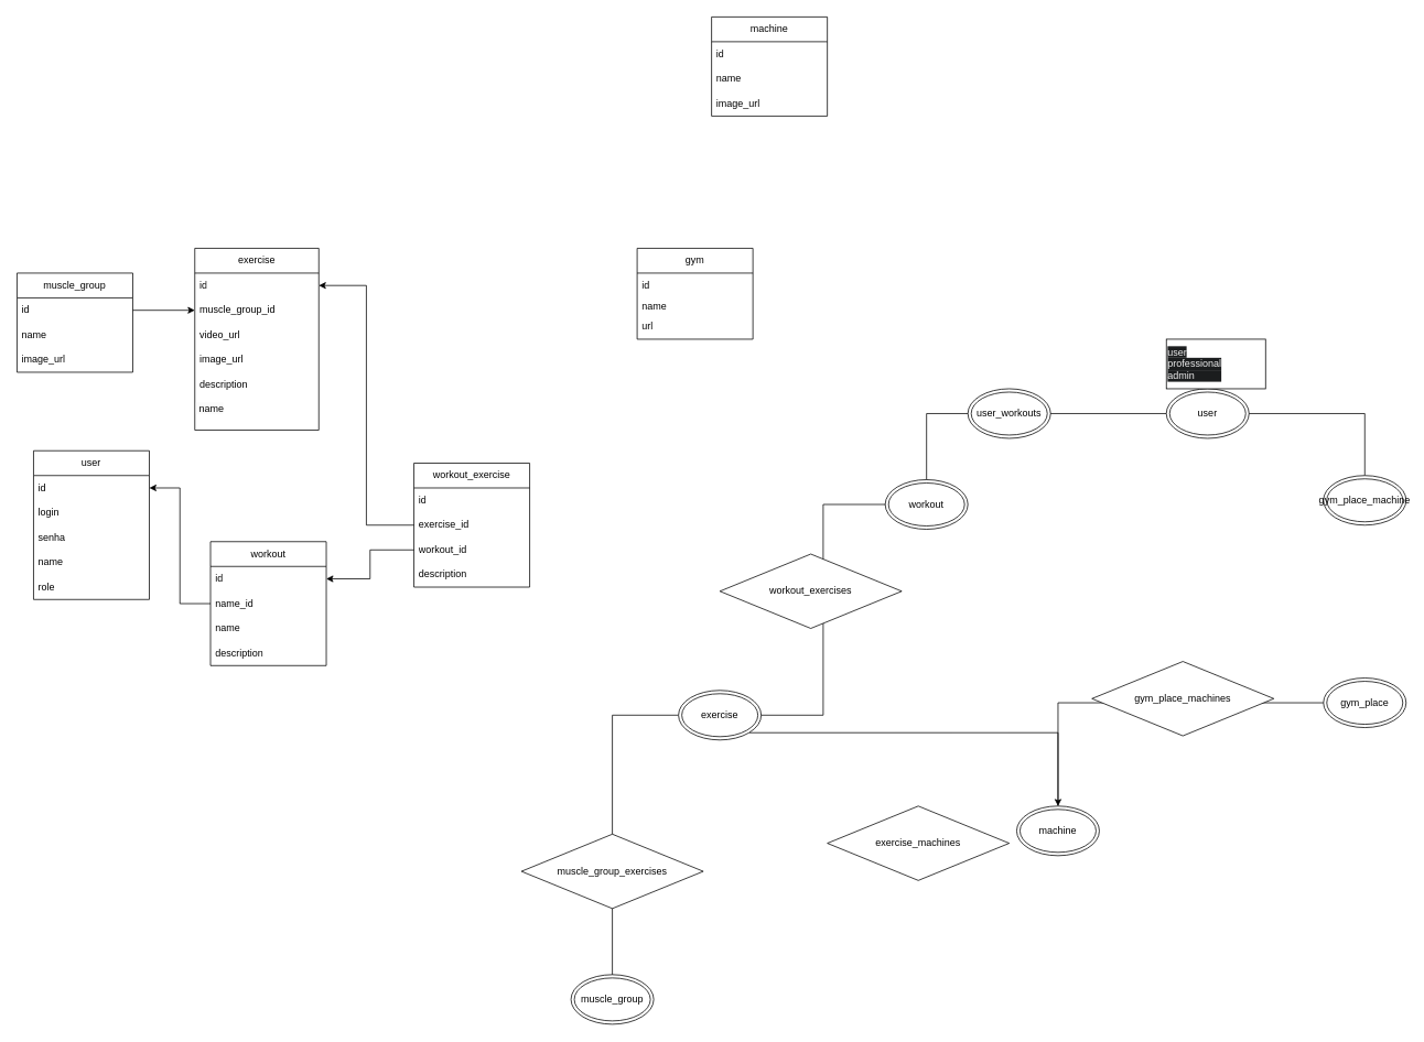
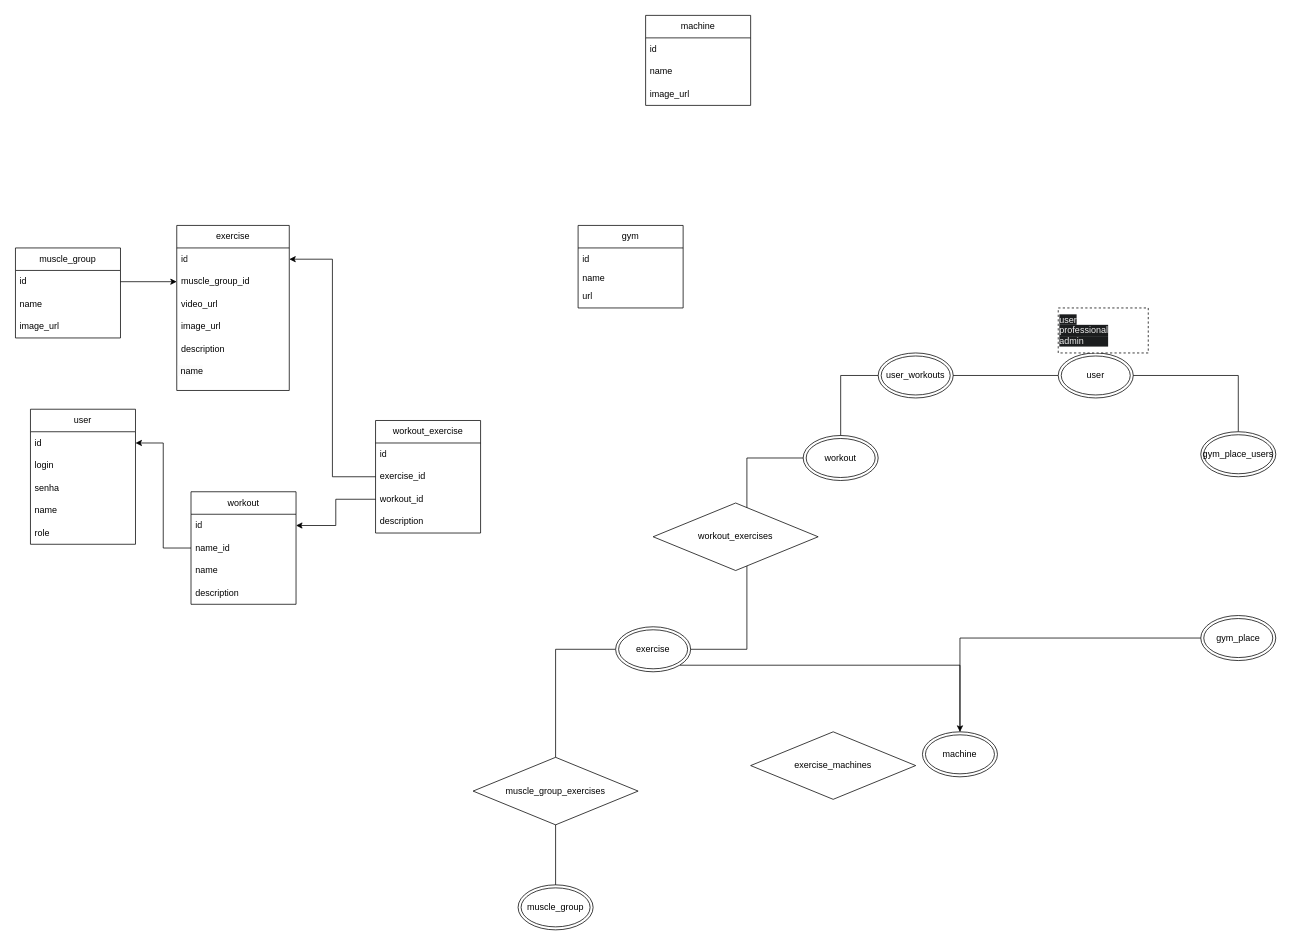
  <mxCell id="0" />
  <mxCell id="1" parent="0" />
  <mxCell id="2" value="exercise" style="swimlane;fontStyle=0;childLayout=stackLayout;horizontal=1;startSize=30;horizontalStack=0;resizeParent=1;resizeParentMax=0;resizeLast=0;collapsible=1;marginBottom=0;whiteSpace=wrap;html=1;" parent="1" vertex="1"><mxGeometry x="235" y="300" width="150" height="220" as="geometry" /></mxCell>
  <mxCell id="3" value="id" style="text;strokeColor=none;fillColor=none;align=left;verticalAlign=middle;spacingLeft=4;spacingRight=4;overflow=hidden;points=[[0,0.5],[1,0.5]];portConstraint=eastwest;rotatable=0;whiteSpace=wrap;html=1;" parent="2" vertex="1"><mxGeometry y="30" width="150" height="30" as="geometry" /></mxCell>
  <mxCell id="4" value="muscle_group_id" style="text;strokeColor=none;fillColor=none;align=left;verticalAlign=middle;spacingLeft=4;spacingRight=4;overflow=hidden;points=[[0,0.5],[1,0.5]];portConstraint=eastwest;rotatable=0;whiteSpace=wrap;html=1;" parent="2" vertex="1"><mxGeometry y="60" width="150" height="30" as="geometry" /></mxCell>
  <mxCell id="5" value="video_url&lt;br&gt;" style="text;strokeColor=none;fillColor=none;align=left;verticalAlign=middle;spacingLeft=4;spacingRight=4;overflow=hidden;points=[[0,0.5],[1,0.5]];portConstraint=eastwest;rotatable=0;whiteSpace=wrap;html=1;" parent="2" vertex="1"><mxGeometry y="90" width="150" height="30" as="geometry" /></mxCell>
  <mxCell id="6" value="image_url" style="text;strokeColor=none;fillColor=none;align=left;verticalAlign=middle;spacingLeft=4;spacingRight=4;overflow=hidden;points=[[0,0.5],[1,0.5]];portConstraint=eastwest;rotatable=0;whiteSpace=wrap;html=1;" parent="2" vertex="1"><mxGeometry y="120" width="150" height="30" as="geometry" /></mxCell>
  <mxCell id="7" value="description" style="text;strokeColor=none;fillColor=none;align=left;verticalAlign=middle;spacingLeft=4;spacingRight=4;overflow=hidden;points=[[0,0.5],[1,0.5]];portConstraint=eastwest;rotatable=0;whiteSpace=wrap;html=1;" parent="2" vertex="1"><mxGeometry y="150" width="150" height="30" as="geometry" /></mxCell>
  <mxCell id="8" value="&lt;span style=&quot;color: rgb(0, 0, 0); font-family: Helvetica; font-size: 12px; font-style: normal; font-variant-ligatures: normal; font-variant-caps: normal; font-weight: 400; letter-spacing: normal; orphans: 2; text-align: left; text-indent: 0px; text-transform: none; widows: 2; word-spacing: 0px; -webkit-text-stroke-width: 0px; background-color: rgb(251, 251, 251); text-decoration-thickness: initial; text-decoration-style: initial; text-decoration-color: initial; float: none; display: inline !important;&quot;&gt;&amp;nbsp;name&lt;/span&gt;" style="text;whiteSpace=wrap;html=1;" parent="2" vertex="1"><mxGeometry y="180" width="150" height="40" as="geometry" /></mxCell>
  <mxCell id="9" value="workout_exercise" style="swimlane;fontStyle=0;childLayout=stackLayout;horizontal=1;startSize=30;horizontalStack=0;resizeParent=1;resizeParentMax=0;resizeLast=0;collapsible=1;marginBottom=0;whiteSpace=wrap;html=1;" parent="1" vertex="1"><mxGeometry x="500" y="560" width="140" height="150" as="geometry" /></mxCell>
  <mxCell id="10" value="id" style="text;strokeColor=none;fillColor=none;align=left;verticalAlign=middle;spacingLeft=4;spacingRight=4;overflow=hidden;points=[[0,0.5],[1,0.5]];portConstraint=eastwest;rotatable=0;whiteSpace=wrap;html=1;" parent="9" vertex="1"><mxGeometry y="30" width="140" height="30" as="geometry" /></mxCell>
  <mxCell id="11" value="exercise_id" style="text;strokeColor=none;fillColor=none;align=left;verticalAlign=middle;spacingLeft=4;spacingRight=4;overflow=hidden;points=[[0,0.5],[1,0.5]];portConstraint=eastwest;rotatable=0;whiteSpace=wrap;html=1;" parent="9" vertex="1"><mxGeometry y="60" width="140" height="30" as="geometry" /></mxCell>
  <mxCell id="12" value="workout_id" style="text;strokeColor=none;fillColor=none;align=left;verticalAlign=middle;spacingLeft=4;spacingRight=4;overflow=hidden;points=[[0,0.5],[1,0.5]];portConstraint=eastwest;rotatable=0;whiteSpace=wrap;html=1;" parent="9" vertex="1"><mxGeometry y="90" width="140" height="30" as="geometry" /></mxCell>
  <mxCell id="13" value="description" style="text;strokeColor=none;fillColor=none;align=left;verticalAlign=middle;spacingLeft=4;spacingRight=4;overflow=hidden;points=[[0,0.5],[1,0.5]];portConstraint=eastwest;rotatable=0;whiteSpace=wrap;html=1;" parent="9" vertex="1"><mxGeometry y="120" width="140" height="30" as="geometry" /></mxCell>
  <mxCell id="14" value="muscle_group" style="swimlane;fontStyle=0;childLayout=stackLayout;horizontal=1;startSize=30;horizontalStack=0;resizeParent=1;resizeParentMax=0;resizeLast=0;collapsible=1;marginBottom=0;whiteSpace=wrap;html=1;" parent="1" vertex="1"><mxGeometry x="20" y="330" width="140" height="120" as="geometry" /></mxCell>
  <mxCell id="15" value="id" style="text;strokeColor=none;fillColor=none;align=left;verticalAlign=middle;spacingLeft=4;spacingRight=4;overflow=hidden;points=[[0,0.5],[1,0.5]];portConstraint=eastwest;rotatable=0;whiteSpace=wrap;html=1;" parent="14" vertex="1"><mxGeometry y="30" width="140" height="30" as="geometry" /></mxCell>
  <mxCell id="16" value="name" style="text;strokeColor=none;fillColor=none;align=left;verticalAlign=middle;spacingLeft=4;spacingRight=4;overflow=hidden;points=[[0,0.5],[1,0.5]];portConstraint=eastwest;rotatable=0;whiteSpace=wrap;html=1;" parent="14" vertex="1"><mxGeometry y="60" width="140" height="30" as="geometry" /></mxCell>
  <mxCell id="17" value="image_url" style="text;strokeColor=none;fillColor=none;align=left;verticalAlign=middle;spacingLeft=4;spacingRight=4;overflow=hidden;points=[[0,0.5],[1,0.5]];portConstraint=eastwest;rotatable=0;whiteSpace=wrap;html=1;" parent="14" vertex="1"><mxGeometry y="90" width="140" height="30" as="geometry" /></mxCell>
  <mxCell id="18" value="user" style="swimlane;fontStyle=0;childLayout=stackLayout;horizontal=1;startSize=30;horizontalStack=0;resizeParent=1;resizeParentMax=0;resizeLast=0;collapsible=1;marginBottom=0;whiteSpace=wrap;html=1;" parent="1" vertex="1"><mxGeometry x="40" y="545" width="140" height="180" as="geometry" /></mxCell>
  <mxCell id="19" value="id" style="text;strokeColor=none;fillColor=none;align=left;verticalAlign=middle;spacingLeft=4;spacingRight=4;overflow=hidden;points=[[0,0.5],[1,0.5]];portConstraint=eastwest;rotatable=0;whiteSpace=wrap;html=1;" parent="18" vertex="1"><mxGeometry y="30" width="140" height="30" as="geometry" /></mxCell>
  <mxCell id="20" value="login" style="text;strokeColor=none;fillColor=none;align=left;verticalAlign=middle;spacingLeft=4;spacingRight=4;overflow=hidden;points=[[0,0.5],[1,0.5]];portConstraint=eastwest;rotatable=0;whiteSpace=wrap;html=1;" parent="18" vertex="1"><mxGeometry y="60" width="140" height="30" as="geometry" /></mxCell>
  <mxCell id="21" value="senha" style="text;strokeColor=none;fillColor=none;align=left;verticalAlign=middle;spacingLeft=4;spacingRight=4;overflow=hidden;points=[[0,0.5],[1,0.5]];portConstraint=eastwest;rotatable=0;whiteSpace=wrap;html=1;" parent="18" vertex="1"><mxGeometry y="90" width="140" height="30" as="geometry" /></mxCell>
  <mxCell id="22" value="name" style="text;strokeColor=none;fillColor=none;align=left;verticalAlign=middle;spacingLeft=4;spacingRight=4;overflow=hidden;points=[[0,0.5],[1,0.5]];portConstraint=eastwest;rotatable=0;whiteSpace=wrap;html=1;" parent="18" vertex="1"><mxGeometry y="120" width="140" height="30" as="geometry" /></mxCell>
  <mxCell id="23" value="role" style="text;strokeColor=none;fillColor=none;align=left;verticalAlign=middle;spacingLeft=4;spacingRight=4;overflow=hidden;points=[[0,0.5],[1,0.5]];portConstraint=eastwest;rotatable=0;whiteSpace=wrap;html=1;" parent="18" vertex="1"><mxGeometry y="150" width="140" height="30" as="geometry" /></mxCell>
  <mxCell id="24" style="edgeStyle=orthogonalEdgeStyle;rounded=0;orthogonalLoop=1;jettySize=auto;html=1;" parent="1" source="15" target="4" edge="1"><mxGeometry relative="1" as="geometry" /></mxCell>
  <mxCell id="25" style="edgeStyle=orthogonalEdgeStyle;rounded=0;orthogonalLoop=1;jettySize=auto;html=1;entryX=0;entryY=0.5;entryDx=0;entryDy=0;" parent="1" edge="1"><mxGeometry relative="1" as="geometry"><mxPoint x="90" y="605" as="sourcePoint" /></mxGeometry></mxCell>
  <mxCell id="26" value="workout" style="swimlane;fontStyle=0;childLayout=stackLayout;horizontal=1;startSize=30;horizontalStack=0;resizeParent=1;resizeParentMax=0;resizeLast=0;collapsible=1;marginBottom=0;whiteSpace=wrap;html=1;" parent="1" vertex="1"><mxGeometry x="254" y="655" width="140" height="150" as="geometry" /></mxCell>
  <mxCell id="27" value="id" style="text;strokeColor=none;fillColor=none;align=left;verticalAlign=middle;spacingLeft=4;spacingRight=4;overflow=hidden;points=[[0,0.5],[1,0.5]];portConstraint=eastwest;rotatable=0;whiteSpace=wrap;html=1;" parent="26" vertex="1"><mxGeometry y="30" width="140" height="30" as="geometry" /></mxCell>
  <mxCell id="28" value="name_id" style="text;strokeColor=none;fillColor=none;align=left;verticalAlign=middle;spacingLeft=4;spacingRight=4;overflow=hidden;points=[[0,0.5],[1,0.5]];portConstraint=eastwest;rotatable=0;whiteSpace=wrap;html=1;" parent="26" vertex="1"><mxGeometry y="60" width="140" height="30" as="geometry" /></mxCell>
  <mxCell id="29" value="name" style="text;strokeColor=none;fillColor=none;align=left;verticalAlign=middle;spacingLeft=4;spacingRight=4;overflow=hidden;points=[[0,0.5],[1,0.5]];portConstraint=eastwest;rotatable=0;whiteSpace=wrap;html=1;" parent="26" vertex="1"><mxGeometry y="90" width="140" height="30" as="geometry" /></mxCell>
  <mxCell id="30" value="description" style="text;strokeColor=none;fillColor=none;align=left;verticalAlign=middle;spacingLeft=4;spacingRight=4;overflow=hidden;points=[[0,0.5],[1,0.5]];portConstraint=eastwest;rotatable=0;whiteSpace=wrap;html=1;" parent="26" vertex="1"><mxGeometry y="120" width="140" height="30" as="geometry" /></mxCell>
  <mxCell id="31" style="edgeStyle=orthogonalEdgeStyle;rounded=0;orthogonalLoop=1;jettySize=auto;html=1;entryX=1;entryY=0.5;entryDx=0;entryDy=0;" parent="1" source="28" target="19" edge="1"><mxGeometry relative="1" as="geometry" /></mxCell>
  <mxCell id="32" style="edgeStyle=orthogonalEdgeStyle;rounded=0;orthogonalLoop=1;jettySize=auto;html=1;entryX=1;entryY=0.5;entryDx=0;entryDy=0;" parent="1" source="11" target="3" edge="1"><mxGeometry relative="1" as="geometry" /></mxCell>
  <mxCell id="33" style="edgeStyle=orthogonalEdgeStyle;rounded=0;orthogonalLoop=1;jettySize=auto;html=1;" parent="1" source="12" target="27" edge="1"><mxGeometry relative="1" as="geometry" /></mxCell>
  <mxCell id="34" value="gym" style="swimlane;fontStyle=0;childLayout=stackLayout;horizontal=1;startSize=30;horizontalStack=0;resizeParent=1;resizeParentMax=0;resizeLast=0;collapsible=1;marginBottom=0;whiteSpace=wrap;html=1;" vertex="1" parent="1"><mxGeometry x="770" y="300" width="140" height="110" as="geometry" /></mxCell>
  <mxCell id="35" value="id" style="text;strokeColor=none;fillColor=none;align=left;verticalAlign=middle;spacingLeft=4;spacingRight=4;overflow=hidden;points=[[0,0.5],[1,0.5]];portConstraint=eastwest;rotatable=0;whiteSpace=wrap;html=1;" vertex="1" parent="34"><mxGeometry y="30" width="140" height="30" as="geometry" /></mxCell>
  <mxCell id="36" value="name" style="text;strokeColor=none;fillColor=none;align=left;verticalAlign=middle;spacingLeft=4;spacingRight=4;overflow=hidden;points=[[0,0.5],[1,0.5]];portConstraint=eastwest;rotatable=0;whiteSpace=wrap;html=1;" vertex="1" parent="34"><mxGeometry y="60" width="140" height="20" as="geometry" /></mxCell>
  <mxCell id="37" value="url" style="text;strokeColor=none;fillColor=none;align=left;verticalAlign=middle;spacingLeft=4;spacingRight=4;overflow=hidden;points=[[0,0.5],[1,0.5]];portConstraint=eastwest;rotatable=0;whiteSpace=wrap;html=1;" vertex="1" parent="34"><mxGeometry y="80" width="140" height="30" as="geometry" /></mxCell>
  <mxCell id="38" value="machine" style="swimlane;fontStyle=0;childLayout=stackLayout;horizontal=1;startSize=30;horizontalStack=0;resizeParent=1;resizeParentMax=0;resizeLast=0;collapsible=1;marginBottom=0;whiteSpace=wrap;html=1;" vertex="1" parent="1"><mxGeometry x="860" y="20" width="140" height="120" as="geometry" /></mxCell>
  <mxCell id="39" value="id" style="text;strokeColor=none;fillColor=none;align=left;verticalAlign=middle;spacingLeft=4;spacingRight=4;overflow=hidden;points=[[0,0.5],[1,0.5]];portConstraint=eastwest;rotatable=0;whiteSpace=wrap;html=1;" vertex="1" parent="38"><mxGeometry y="30" width="140" height="30" as="geometry" /></mxCell>
  <mxCell id="40" value="name" style="text;strokeColor=none;fillColor=none;align=left;verticalAlign=middle;spacingLeft=4;spacingRight=4;overflow=hidden;points=[[0,0.5],[1,0.5]];portConstraint=eastwest;rotatable=0;whiteSpace=wrap;html=1;" vertex="1" parent="38"><mxGeometry y="60" width="140" height="30" as="geometry" /></mxCell>
  <mxCell id="41" value="image_url" style="text;strokeColor=none;fillColor=none;align=left;verticalAlign=middle;spacingLeft=4;spacingRight=4;overflow=hidden;points=[[0,0.5],[1,0.5]];portConstraint=eastwest;rotatable=0;whiteSpace=wrap;html=1;" vertex="1" parent="38"><mxGeometry y="90" width="140" height="30" as="geometry" /></mxCell>
  <mxCell id="42" value="muscle_group" style="ellipse;shape=doubleEllipse;whiteSpace=wrap;html=1;" vertex="1" parent="1"><mxGeometry x="690" y="1179" width="100" height="60" as="geometry" /></mxCell>
  <mxCell id="43" style="edgeStyle=orthogonalEdgeStyle;rounded=0;orthogonalLoop=1;jettySize=auto;html=1;endArrow=none;endFill=0;" edge="1" parent="1" source="45" target="42"><mxGeometry relative="1" as="geometry" /></mxCell>
  <mxCell id="44" style="edgeStyle=orthogonalEdgeStyle;rounded=0;orthogonalLoop=1;jettySize=auto;html=1;exitX=1;exitY=1;exitDx=0;exitDy=0;" edge="1" parent="1" source="45" target="52"><mxGeometry relative="1" as="geometry" /></mxCell>
  <mxCell id="45" value="exercise" style="ellipse;shape=doubleEllipse;whiteSpace=wrap;html=1;" vertex="1" parent="1"><mxGeometry x="820" y="835" width="100" height="60" as="geometry" /></mxCell>
  <mxCell id="46" style="edgeStyle=orthogonalEdgeStyle;rounded=0;orthogonalLoop=1;jettySize=auto;html=1;entryX=1;entryY=0.5;entryDx=0;entryDy=0;endArrow=none;endFill=0;" edge="1" parent="1" source="47" target="45"><mxGeometry relative="1" as="geometry" /></mxCell>
  <mxCell id="47" value="workout" style="ellipse;shape=doubleEllipse;whiteSpace=wrap;html=1;" vertex="1" parent="1"><mxGeometry x="1070" y="580" width="100" height="60" as="geometry" /></mxCell>
  <mxCell id="48" style="edgeStyle=orthogonalEdgeStyle;rounded=0;orthogonalLoop=1;jettySize=auto;html=1;endArrow=none;endFill=0;" edge="1" parent="1" source="49" target="47"><mxGeometry relative="1" as="geometry" /></mxCell>
  <mxCell id="49" value="user" style="ellipse;shape=doubleEllipse;whiteSpace=wrap;html=1;" vertex="1" parent="1"><mxGeometry x="1410" y="470" width="100" height="60" as="geometry" /></mxCell>
  <mxCell id="50" style="edgeStyle=orthogonalEdgeStyle;rounded=0;orthogonalLoop=1;jettySize=auto;html=1;endArrow=none;endFill=0;" edge="1" parent="1" source="51" target="52"><mxGeometry relative="1" as="geometry" /></mxCell>
  <mxCell id="51" value="gym_place" style="ellipse;shape=doubleEllipse;whiteSpace=wrap;html=1;" vertex="1" parent="1"><mxGeometry x="1600" y="820" width="100" height="60" as="geometry" /></mxCell>
  <mxCell id="52" value="machine" style="ellipse;shape=doubleEllipse;whiteSpace=wrap;html=1;" vertex="1" parent="1"><mxGeometry x="1229" y="975" width="100" height="60" as="geometry" /></mxCell>
  <mxCell id="53" value="workout_exercises" style="rhombus;whiteSpace=wrap;html=1;" vertex="1" parent="1"><mxGeometry x="870" y="670" width="220" height="90" as="geometry" /></mxCell>
  <mxCell id="54" value="muscle_group_exercises" style="rhombus;whiteSpace=wrap;html=1;" vertex="1" parent="1"><mxGeometry x="630" y="1009" width="220" height="90" as="geometry" /></mxCell>
  <mxCell id="55" value="exercise_machines" style="rhombus;whiteSpace=wrap;html=1;" vertex="1" parent="1"><mxGeometry x="1000" y="975" width="220" height="90" as="geometry" /></mxCell>
- <mxCell id="56" value="gym_place_machines" style="rhombus;whiteSpace=wrap;html=1;" vertex="1" parent="1"><mxGeometry x="1320" y="800" width="220" height="90" as="geometry" /></mxCell>
  <mxCell id="57" value="" style="edgeStyle=orthogonalEdgeStyle;rounded=0;orthogonalLoop=1;jettySize=auto;html=1;endArrow=none;endFill=0;" edge="1" parent="1" source="49" target="58"><mxGeometry relative="1" as="geometry"><mxPoint x="1510" y="500" as="sourcePoint" /><mxPoint x="1650" y="820" as="targetPoint" /></mxGeometry></mxCell>
- <mxCell id="58" value="gym_place_machine" style="ellipse;shape=doubleEllipse;whiteSpace=wrap;html=1;" vertex="1" parent="1"><mxGeometry x="1600" y="575" width="100" height="60" as="geometry" /></mxCell>
+ <mxCell id="58" value="gym_place_users" style="ellipse;shape=doubleEllipse;whiteSpace=wrap;html=1;" vertex="1" parent="1"><mxGeometry x="1600" y="575" width="100" height="60" as="geometry" /></mxCell>
  <mxCell id="59" value="user_workouts" style="ellipse;shape=doubleEllipse;whiteSpace=wrap;html=1;" vertex="1" parent="1"><mxGeometry x="1170" y="470" width="100" height="60" as="geometry" /></mxCell>
- <mxCell id="60" value="&lt;span style=&quot;color: rgb(240, 240, 240); font-family: Helvetica; font-size: 12px; font-style: normal; font-variant-ligatures: normal; font-variant-caps: normal; font-weight: 400; letter-spacing: normal; orphans: 2; text-indent: 0px; text-transform: none; widows: 2; word-spacing: 0px; -webkit-text-stroke-width: 0px; white-space: normal; background-color: rgb(27, 29, 30); text-decoration-thickness: initial; text-decoration-style: initial; text-decoration-color: initial; float: none; display: inline !important;&quot;&gt;user&lt;/span&gt;&lt;div style=&quot;forced-color-adjust: none; border-color: rgb(0, 0, 0); color: rgb(240, 240, 240); font-family: Helvetica; font-size: 12px; font-style: normal; font-variant-ligatures: normal; font-variant-caps: normal; font-weight: 400; letter-spacing: normal; orphans: 2; text-indent: 0px; text-transform: none; widows: 2; word-spacing: 0px; -webkit-text-stroke-width: 0px; white-space: normal; background-color: rgb(27, 29, 30); text-decoration-thickness: initial; text-decoration-style: initial; text-decoration-color: initial;&quot;&gt;professional&lt;/div&gt;&lt;div style=&quot;forced-color-adjust: none; border-color: rgb(0, 0, 0); color: rgb(240, 240, 240); font-family: Helvetica; font-size: 12px; font-style: normal; font-variant-ligatures: normal; font-variant-caps: normal; font-weight: 400; letter-spacing: normal; orphans: 2; text-indent: 0px; text-transform: none; widows: 2; word-spacing: 0px; -webkit-text-stroke-width: 0px; white-space: normal; background-color: rgb(27, 29, 30); text-decoration-thickness: initial; text-decoration-style: initial; text-decoration-color: initial;&quot;&gt;admin&lt;/div&gt;" style="rounded=0;whiteSpace=wrap;html=1;align=left;" vertex="1" parent="1"><mxGeometry x="1410" y="410" width="120" height="60" as="geometry" /></mxCell>
+ <mxCell id="60" value="&lt;span style=&quot;color: rgb(240, 240, 240); font-family: Helvetica; font-size: 12px; font-style: normal; font-variant-ligatures: normal; font-variant-caps: normal; font-weight: 400; letter-spacing: normal; orphans: 2; text-indent: 0px; text-transform: none; widows: 2; word-spacing: 0px; -webkit-text-stroke-width: 0px; white-space: normal; background-color: rgb(27, 29, 30); text-decoration-thickness: initial; text-decoration-style: initial; text-decoration-color: initial; float: none; display: inline !important;&quot;&gt;user&lt;/span&gt;&lt;div style=&quot;forced-color-adjust: none; border-color: rgb(0, 0, 0); color: rgb(240, 240, 240); font-family: Helvetica; font-size: 12px; font-style: normal; font-variant-ligatures: normal; font-variant-caps: normal; font-weight: 400; letter-spacing: normal; orphans: 2; text-indent: 0px; text-transform: none; widows: 2; word-spacing: 0px; -webkit-text-stroke-width: 0px; white-space: normal; background-color: rgb(27, 29, 30); text-decoration-thickness: initial; text-decoration-style: initial; text-decoration-color: initial;&quot;&gt;professional&lt;/div&gt;&lt;div style=&quot;forced-color-adjust: none; border-color: rgb(0, 0, 0); color: rgb(240, 240, 240); font-family: Helvetica; font-size: 12px; font-style: normal; font-variant-ligatures: normal; font-variant-caps: normal; font-weight: 400; letter-spacing: normal; orphans: 2; text-indent: 0px; text-transform: none; widows: 2; word-spacing: 0px; -webkit-text-stroke-width: 0px; white-space: normal; background-color: rgb(27, 29, 30); text-decoration-thickness: initial; text-decoration-style: initial; text-decoration-color: initial;&quot;&gt;admin&lt;/div&gt;" style="rounded=0;whiteSpace=wrap;html=1;align=left;dashed=1;" vertex="1" parent="1"><mxGeometry x="1410" y="410" width="120" height="60" as="geometry" /></mxCell>
